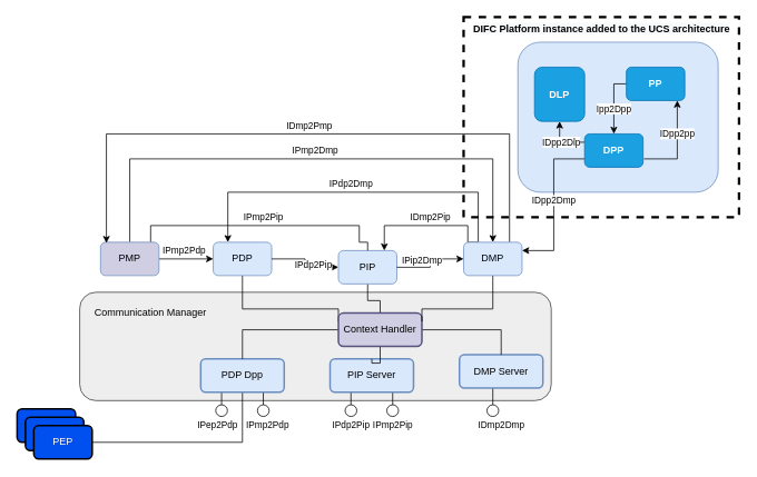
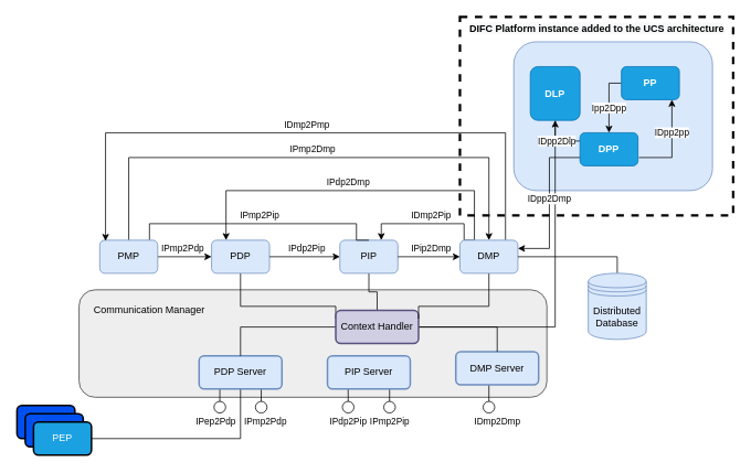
  <mxCell id="0" />
  <mxCell id="1" parent="0" />
  <mxCell id="2" value="" style="rounded=0;whiteSpace=wrap;html=1;dashed=1;strokeWidth=3;" parent="1" vertex="1"><mxGeometry x="555" y="20" width="330" height="240" as="geometry" /></mxCell>
  <mxCell id="3" value="" style="rounded=1;whiteSpace=wrap;html=1;fillColor=#dae8fc;strokeColor=#6c8ebf;" parent="1" vertex="1"><mxGeometry x="620" y="50" width="240" height="180" as="geometry" /></mxCell>
  <mxCell id="4" value="" style="rounded=1;whiteSpace=wrap;html=1;strokeColor=#36393d;strokeWidth=1;fillColor=#eeeeee;" parent="1" vertex="1"><mxGeometry x="95" y="350" width="565" height="130" as="geometry" /></mxCell>
  <mxCell id="5" value="" style="rounded=1;whiteSpace=wrap;html=1;strokeColor=#000000;strokeWidth=2;fillColor=#0050ef;fontColor=#ffffff;" parent="1" vertex="1"><mxGeometry x="20" y="490" width="70" height="40" as="geometry" /></mxCell>
  <mxCell id="6" value="" style="rounded=1;whiteSpace=wrap;html=1;strokeWidth=2;strokeColor=#000000;fillColor=#0050ef;fontColor=#ffffff;" parent="1" vertex="1"><mxGeometry x="30" y="500" width="70" height="40" as="geometry" /></mxCell>
  <mxCell id="7" style="edgeStyle=orthogonalEdgeStyle;rounded=0;orthogonalLoop=1;jettySize=auto;html=1;endArrow=none;endFill=0;" parent="1" source="8" target="11" edge="1"><mxGeometry relative="1" as="geometry" /></mxCell>
- <mxCell id="8" value="PEP" style="rounded=1;whiteSpace=wrap;html=1;strokeColor=#000000;strokeWidth=2;fillColor=#0050ef;fontColor=#ffffff;" parent="1" vertex="1"><mxGeometry x="40" y="510" width="70" height="40" as="geometry" /></mxCell>
+ <mxCell id="8" value="PEP" style="rounded=1;whiteSpace=wrap;html=1;strokeColor=#000000;strokeWidth=2;fillColor=#1ba1e2;fontColor=#ffffff;" parent="1" vertex="1"><mxGeometry x="40" y="510" width="70" height="40" as="geometry" /></mxCell>
  <mxCell id="9" value="IPmp2Pdp" style="edgeStyle=orthogonalEdgeStyle;rounded=0;orthogonalLoop=1;jettySize=auto;html=1;exitX=0.75;exitY=1;exitDx=0;exitDy=0;startArrow=none;startFill=0;endArrow=circle;endFill=0;" parent="1" source="11" edge="1"><mxGeometry x="1" y="11" relative="1" as="geometry"><mxPoint x="315" y="500" as="targetPoint" /><mxPoint x="-6" y="10" as="offset" /></mxGeometry></mxCell>
  <mxCell id="10" value="IPep2Pdp" style="edgeStyle=orthogonalEdgeStyle;rounded=0;orthogonalLoop=1;jettySize=auto;html=1;exitX=0.25;exitY=1;exitDx=0;exitDy=0;startArrow=none;startFill=0;endArrow=circle;endFill=0;" parent="1" source="11" edge="1"><mxGeometry x="1" y="-11" relative="1" as="geometry"><mxPoint x="265" y="500" as="targetPoint" /><mxPoint x="6" y="10" as="offset" /></mxGeometry></mxCell>
- <mxCell id="11" value="PDP Dpp" style="rounded=1;whiteSpace=wrap;html=1;strokeColor=#6c8ebf;strokeWidth=2;fillColor=#dae8fc;" parent="1" vertex="1"><mxGeometry x="240" y="430" width="100" height="40" as="geometry" /></mxCell>
+ <mxCell id="11" value="PDP Server" style="rounded=1;whiteSpace=wrap;html=1;strokeColor=#6c8ebf;strokeWidth=2;fillColor=#dae8fc;" parent="1" vertex="1"><mxGeometry x="240" y="430" width="100" height="40" as="geometry" /></mxCell>
  <mxCell id="12" value="IPmp2Pdp" style="edgeStyle=orthogonalEdgeStyle;rounded=0;orthogonalLoop=1;jettySize=auto;html=1;entryX=1;entryY=0.5;entryDx=0;entryDy=0;endArrow=none;endFill=0;startArrow=classic;startFill=1;" parent="1" source="15" target="31" edge="1"><mxGeometry x="0.077" y="-10" relative="1" as="geometry"><mxPoint as="offset" /></mxGeometry></mxCell>
  <mxCell id="13" style="edgeStyle=orthogonalEdgeStyle;rounded=0;orthogonalLoop=1;jettySize=auto;html=1;entryX=0;entryY=0.25;entryDx=0;entryDy=0;endArrow=none;endFill=0;" parent="1" source="15" target="28" edge="1"><mxGeometry relative="1" as="geometry"><Array as="points"><mxPoint x="290" y="370" /></Array></mxGeometry></mxCell>
  <mxCell id="14" value="IPdp2Dmp" style="edgeStyle=orthogonalEdgeStyle;rounded=0;orthogonalLoop=1;jettySize=auto;html=1;exitX=0.25;exitY=0;exitDx=0;exitDy=0;startArrow=classic;startFill=1;endArrow=none;endFill=0;entryX=0.25;entryY=0;entryDx=0;entryDy=0;" parent="1" source="15" target="35" edge="1"><mxGeometry x="-0.012" y="10" relative="1" as="geometry"><mxPoint x="570" y="190" as="targetPoint" /><Array as="points"><mxPoint x="273" y="230" /><mxPoint x="573" y="230" /></Array><mxPoint as="offset" /></mxGeometry></mxCell>
  <mxCell id="15" value="PDP" style="rounded=1;whiteSpace=wrap;html=1;strokeColor=#6c8ebf;strokeWidth=1;fillColor=#dae8fc;" parent="1" vertex="1"><mxGeometry x="255" y="290" width="70" height="40" as="geometry" /></mxCell>
  <mxCell id="16" value="IPdp2Pip" style="edgeStyle=orthogonalEdgeStyle;rounded=0;orthogonalLoop=1;jettySize=auto;html=1;entryX=1;entryY=0.5;entryDx=0;entryDy=0;endArrow=none;endFill=0;startArrow=classic;startFill=1;" parent="1" source="19" target="15" edge="1"><mxGeometry x="-0.059" y="-10" relative="1" as="geometry"><mxPoint as="offset" /></mxGeometry></mxCell>
  <mxCell id="17" style="edgeStyle=orthogonalEdgeStyle;rounded=0;orthogonalLoop=1;jettySize=auto;html=1;entryX=0.5;entryY=0;entryDx=0;entryDy=0;endArrow=none;endFill=0;" parent="1" source="19" target="28" edge="1"><mxGeometry relative="1" as="geometry" /></mxCell>
  <mxCell id="18" value="IDmp2Pip" style="edgeStyle=orthogonalEdgeStyle;rounded=0;orthogonalLoop=1;jettySize=auto;html=1;entryX=0.25;entryY=0;entryDx=0;entryDy=0;startArrow=classic;startFill=1;endArrow=none;endFill=0;" parent="1" source="19" target="35" edge="1"><mxGeometry x="0.049" y="10" relative="1" as="geometry"><Array as="points"><mxPoint x="460" y="270" /><mxPoint x="560" y="270" /><mxPoint x="560" y="290" /></Array><mxPoint as="offset" /></mxGeometry></mxCell>
- <mxCell id="19" value="PIP" style="rounded=1;whiteSpace=wrap;html=1;strokeColor=#6c8ebf;strokeWidth=1;fillColor=#dae8fc;" parent="1" vertex="1"><mxGeometry x="405" y="300" width="70" height="40" as="geometry" /></mxCell>
+ <mxCell id="19" value="PIP" style="rounded=1;whiteSpace=wrap;html=1;strokeColor=#6c8ebf;strokeWidth=1;fillColor=#dae8fc;" parent="1" vertex="1"><mxGeometry x="410" y="290" width="70" height="40" as="geometry" /></mxCell>
  <mxCell id="20" value="IPdp2Pip" style="edgeStyle=orthogonalEdgeStyle;rounded=0;orthogonalLoop=1;jettySize=auto;html=1;exitX=0.25;exitY=1;exitDx=0;exitDy=0;startArrow=none;startFill=0;endArrow=circle;endFill=0;" parent="1" source="22" edge="1"><mxGeometry x="1" y="10" relative="1" as="geometry"><mxPoint x="420" y="500" as="targetPoint" /><mxPoint x="-10" y="10" as="offset" /></mxGeometry></mxCell>
  <mxCell id="21" value="IPmp2Pip" style="edgeStyle=orthogonalEdgeStyle;rounded=0;orthogonalLoop=1;jettySize=auto;html=1;exitX=0.75;exitY=1;exitDx=0;exitDy=0;startArrow=none;startFill=0;endArrow=circle;endFill=0;" parent="1" source="22" edge="1"><mxGeometry x="1" y="10" relative="1" as="geometry"><mxPoint x="470" y="500" as="targetPoint" /><mxPoint x="-10" y="10" as="offset" /></mxGeometry></mxCell>
  <mxCell id="22" value="PIP Server" style="rounded=1;whiteSpace=wrap;html=1;strokeColor=#6c8ebf;strokeWidth=2;fillColor=#dae8fc;" parent="1" vertex="1"><mxGeometry x="395" y="430" width="100" height="40" as="geometry" /></mxCell>
  <mxCell id="23" value="IDmp2Dmp" style="edgeStyle=orthogonalEdgeStyle;rounded=0;orthogonalLoop=1;jettySize=auto;html=1;startArrow=none;startFill=0;endArrow=circle;endFill=0;" parent="1" source="24" edge="1"><mxGeometry x="1" y="10" relative="1" as="geometry"><mxPoint x="590" y="500" as="targetPoint" /><Array as="points"><mxPoint x="590" y="500" /><mxPoint x="590" y="500" /></Array><mxPoint y="10" as="offset" /></mxGeometry></mxCell>
  <mxCell id="24" value="DMP Server" style="rounded=1;whiteSpace=wrap;html=1;strokeColor=#6c8ebf;strokeWidth=2;fillColor=#dae8fc;" parent="1" vertex="1"><mxGeometry x="550" y="425" width="100" height="40" as="geometry" /></mxCell>
  <mxCell id="25" style="edgeStyle=orthogonalEdgeStyle;rounded=0;orthogonalLoop=1;jettySize=auto;html=1;entryX=0.5;entryY=0;entryDx=0;entryDy=0;endArrow=none;endFill=0;" parent="1" source="28" target="11" edge="1"><mxGeometry relative="1" as="geometry" /></mxCell>
- <mxCell id="26" style="edgeStyle=orthogonalEdgeStyle;rounded=0;orthogonalLoop=1;jettySize=auto;html=1;endArrow=none;endFill=0;" parent="1" source="28" target="22" edge="1"><mxGeometry relative="1" as="geometry" /></mxCell>
+ <mxCell id="26" style="edgeStyle=orthogonalEdgeStyle;rounded=0;orthogonalLoop=1;jettySize=auto;html=1;endArrow=none;endFill=0;" parent="1" source="28" target="42" edge="1"><mxGeometry relative="1" as="geometry" /></mxCell>
  <mxCell id="27" style="edgeStyle=orthogonalEdgeStyle;rounded=0;orthogonalLoop=1;jettySize=auto;html=1;entryX=0.5;entryY=0;entryDx=0;entryDy=0;endArrow=none;endFill=0;" parent="1" source="28" target="24" edge="1"><mxGeometry relative="1" as="geometry" /></mxCell>
  <mxCell id="28" value="Context Handler" style="rounded=1;whiteSpace=wrap;html=1;strokeColor=#56517e;strokeWidth=2;fillColor=#d0cee2;" parent="1" vertex="1"><mxGeometry x="405" y="375" width="100" height="40" as="geometry" /></mxCell>
  <mxCell id="29" value="IPmp2Pip" style="edgeStyle=orthogonalEdgeStyle;rounded=0;orthogonalLoop=1;jettySize=auto;html=1;entryX=0.5;entryY=0;entryDx=0;entryDy=0;endArrow=none;endFill=0;" parent="1" source="31" target="19" edge="1"><mxGeometry y="10" relative="1" as="geometry"><Array as="points"><mxPoint x="180" y="270" /><mxPoint x="430" y="270" /><mxPoint x="430" y="290" /></Array><mxPoint as="offset" /></mxGeometry></mxCell>
  <mxCell id="30" value="IPmp2Dmp" style="edgeStyle=orthogonalEdgeStyle;rounded=0;orthogonalLoop=1;jettySize=auto;html=1;startArrow=none;startFill=0;endArrow=classic;endFill=1;" parent="1" source="31" target="35" edge="1"><mxGeometry x="0.014" y="10" relative="1" as="geometry"><mxPoint x="590" y="160" as="targetPoint" /><Array as="points"><mxPoint x="155" y="190" /><mxPoint x="590" y="190" /></Array><mxPoint as="offset" /></mxGeometry></mxCell>
- <mxCell id="31" value="PMP" style="rounded=1;whiteSpace=wrap;html=1;strokeColor=#6c8ebf;strokeWidth=1;fillColor=#d0cee2;" parent="1" vertex="1"><mxGeometry x="120" y="290" width="70" height="40" as="geometry" /></mxCell>
+ <mxCell id="31" value="PMP" style="rounded=1;whiteSpace=wrap;html=1;strokeColor=#6c8ebf;strokeWidth=1;fillColor=#dae8fc;" parent="1" vertex="1"><mxGeometry x="120" y="290" width="70" height="40" as="geometry" /></mxCell>
  <mxCell id="32" value="IPip2Dmp" style="edgeStyle=orthogonalEdgeStyle;rounded=0;orthogonalLoop=1;jettySize=auto;html=1;endArrow=none;endFill=0;startArrow=classic;startFill=1;" parent="1" source="35" target="19" edge="1"><mxGeometry x="-0.067" y="-10" relative="1" as="geometry"><mxPoint as="offset" /></mxGeometry></mxCell>
  <mxCell id="33" style="edgeStyle=orthogonalEdgeStyle;rounded=0;orthogonalLoop=1;jettySize=auto;html=1;entryX=1;entryY=0.25;entryDx=0;entryDy=0;endArrow=none;endFill=0;" parent="1" source="35" target="28" edge="1"><mxGeometry relative="1" as="geometry"><Array as="points"><mxPoint x="590" y="370" /></Array></mxGeometry></mxCell>
  <mxCell id="34" value="IDmp2Pmp" style="edgeStyle=orthogonalEdgeStyle;rounded=0;orthogonalLoop=1;jettySize=auto;html=1;startArrow=none;startFill=0;endArrow=classic;endFill=1;entryX=0.1;entryY=0.025;entryDx=0;entryDy=0;entryPerimeter=0;" parent="1" source="35" target="31" edge="1"><mxGeometry x="-0.005" y="-10" relative="1" as="geometry"><mxPoint x="120" y="100" as="targetPoint" /><Array as="points"><mxPoint x="610" y="160" /><mxPoint x="127" y="160" /></Array><mxPoint as="offset" /></mxGeometry></mxCell>
  <mxCell id="35" value="DMP" style="rounded=1;whiteSpace=wrap;html=1;strokeColor=#6c8ebf;strokeWidth=1;fillColor=#dae8fc;" parent="1" vertex="1"><mxGeometry x="555" y="290" width="70" height="40" as="geometry" /></mxCell>
+ <mxCell id="36" style="edgeStyle=orthogonalEdgeStyle;rounded=0;orthogonalLoop=1;jettySize=auto;html=1;endArrow=none;endFill=0;" parent="1" source="37" target="35" edge="1"><mxGeometry relative="1" as="geometry"><Array as="points"><mxPoint x="745" y="310" /></Array></mxGeometry></mxCell>
+ <mxCell id="37" value="Distributed&lt;br&gt;Database" style="shape=datastore;whiteSpace=wrap;html=1;strokeColor=#6c8ebf;strokeWidth=1;fillColor=#dae8fc;" parent="1" vertex="1"><mxGeometry x="710" y="330" width="70" height="80" as="geometry" /></mxCell>
  <mxCell id="38" value="Communication Manager" style="text;html=1;strokeColor=none;fillColor=none;align=center;verticalAlign=middle;whiteSpace=wrap;rounded=0;" parent="1" vertex="1"><mxGeometry x="105" y="360" width="150" height="30" as="geometry" /></mxCell>
  <mxCell id="39" value="IDpp2pp" style="edgeStyle=orthogonalEdgeStyle;rounded=0;orthogonalLoop=1;jettySize=auto;html=1;entryX=1;entryY=0.75;entryDx=0;entryDy=0;endArrow=none;endFill=0;startArrow=classic;startFill=1;" parent="1" edge="1"><mxGeometry x="-0.273" relative="1" as="geometry"><Array as="points"><mxPoint x="811" y="190" /></Array><mxPoint as="offset" /><mxPoint x="811" y="120" as="sourcePoint" /><mxPoint x="771" y="190" as="targetPoint" /></mxGeometry></mxCell>
  <mxCell id="40" value="Ipp2Dpp" style="edgeStyle=orthogonalEdgeStyle;rounded=0;orthogonalLoop=1;jettySize=auto;html=1;entryX=0.5;entryY=0;entryDx=0;entryDy=0;startArrow=none;startFill=0;endArrow=classic;endFill=1;" parent="1" source="41" target="45" edge="1"><mxGeometry x="0.2" relative="1" as="geometry"><Array as="points"><mxPoint x="735" y="100" /></Array><mxPoint as="offset" /></mxGeometry></mxCell>
  <mxCell id="41" value="&lt;b&gt;PP&lt;/b&gt;" style="rounded=1;whiteSpace=wrap;html=1;strokeColor=#006EAF;strokeWidth=1;fillColor=#1ba1e2;fontColor=#ffffff;" parent="1" vertex="1"><mxGeometry x="750" y="80" width="70" height="40" as="geometry" /></mxCell>
  <mxCell id="42" value="&lt;b&gt;DLP&lt;/b&gt;" style="rounded=1;whiteSpace=wrap;html=1;strokeColor=#006EAF;strokeWidth=1;fillColor=#1ba1e2;fontColor=#ffffff;" parent="1" vertex="1"><mxGeometry x="640" y="80" width="60" height="65" as="geometry" /></mxCell>
  <mxCell id="43" value="IDpp2Dmp" style="edgeStyle=orthogonalEdgeStyle;rounded=0;orthogonalLoop=1;jettySize=auto;html=1;entryX=1;entryY=0.25;entryDx=0;entryDy=0;" parent="1" source="45" target="35" edge="1"><mxGeometry x="-0.06" relative="1" as="geometry"><Array as="points"><mxPoint x="663" y="190" /><mxPoint x="663" y="300" /></Array><mxPoint as="offset" /></mxGeometry></mxCell>
  <mxCell id="44" value="IDpp2Dlp" style="edgeStyle=orthogonalEdgeStyle;rounded=0;orthogonalLoop=1;jettySize=auto;html=1;entryX=0.5;entryY=1;entryDx=0;entryDy=0;exitX=0;exitY=0.25;exitDx=0;exitDy=0;" parent="1" source="45" target="42" edge="1"><mxGeometry relative="1" as="geometry" /></mxCell>
  <mxCell id="45" value="&lt;b&gt;DPP&lt;/b&gt;" style="rounded=1;whiteSpace=wrap;html=1;strokeColor=#006EAF;strokeWidth=1;fillColor=#1ba1e2;fontColor=#ffffff;" parent="1" vertex="1"><mxGeometry x="700" y="160" width="70" height="40" as="geometry" /></mxCell>
  <mxCell id="46" value="&lt;span style=&quot;color: rgb(0 , 0 , 0) ; font-family: &amp;#34;helvetica&amp;#34; ; font-size: 12px ; font-style: normal ; letter-spacing: normal ; text-align: center ; text-indent: 0px ; text-transform: none ; word-spacing: 0px ; background-color: rgb(248 , 249 , 250) ; display: inline ; float: none&quot;&gt;&lt;b&gt;DIFC Platform instance added to the UCS architecture&lt;/b&gt;&lt;/span&gt;" style="text;whiteSpace=wrap;html=1;" parent="1" vertex="1"><mxGeometry x="565" y="20" width="310" height="30" as="geometry" /></mxCell>
